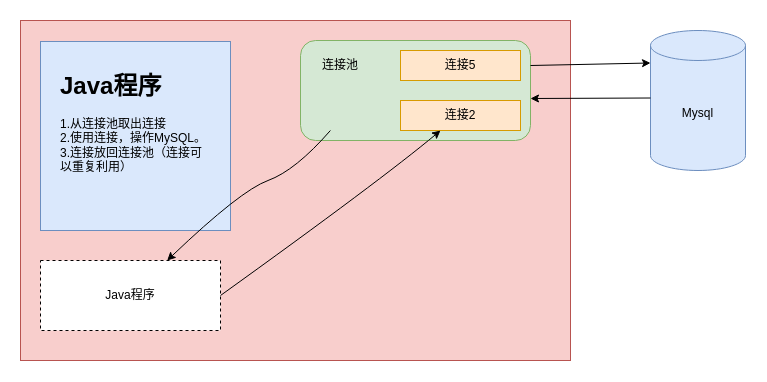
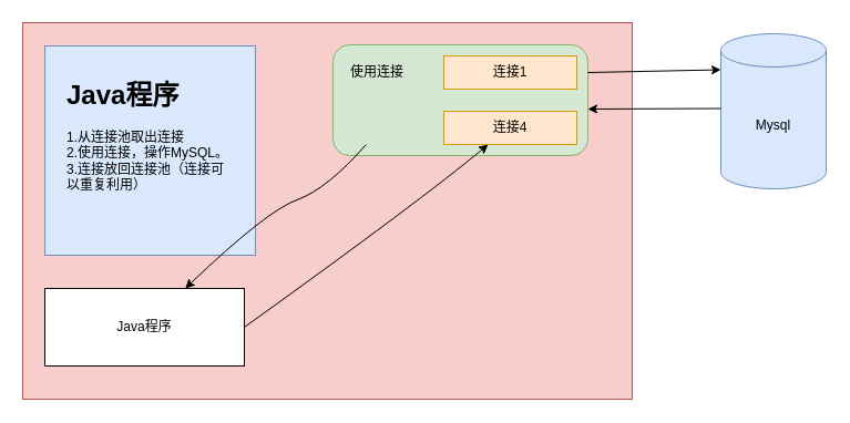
  <mxCell id="0" />
  <mxCell id="1" parent="0" />
  <mxCell id="2" value="Mysql" style="shape=cylinder3;whiteSpace=wrap;html=1;boundedLbl=1;backgroundOutline=1;size=15;fillColor=#dae8fc;strokeColor=#6c8ebf;" vertex="1" parent="1"><mxGeometry x="650" y="30" width="95" height="140" as="geometry" /></mxCell>
  <mxCell id="3" value="" style="rounded=0;whiteSpace=wrap;html=1;align=right;labelPosition=left;verticalLabelPosition=top;verticalAlign=bottom;fillColor=#f8cecc;strokeColor=#b85450;" vertex="1" parent="1"><mxGeometry x="20" y="20" width="550" height="340" as="geometry" /></mxCell>
  <mxCell id="4" value="&lt;h1&gt;Java程序&lt;/h1&gt;&lt;div&gt;1.从连接池取出连接&lt;/div&gt;&lt;div&gt;2.使用连接，操作MySQL。&lt;/div&gt;&lt;div&gt;3.连接放回连接池（连接可以重复利用）&lt;/div&gt;" style="text;html=1;strokeColor=#6c8ebf;fillColor=#dae8fc;spacing=20;spacingTop=-10;whiteSpace=wrap;overflow=hidden;rounded=0;spacingBottom=10;" vertex="1" parent="1"><mxGeometry x="40" y="41" width="190" height="189" as="geometry" /></mxCell>
  <mxCell id="5" value="" style="rounded=1;whiteSpace=wrap;html=1;fillColor=#d5e8d4;strokeColor=#82b366;" vertex="1" parent="1"><mxGeometry x="300" y="40" width="230" height="100" as="geometry" /></mxCell>
- <mxCell id="6" value="连接池" style="text;html=1;strokeColor=none;fillColor=none;align=center;verticalAlign=middle;whiteSpace=wrap;rounded=0;" vertex="1" parent="1"><mxGeometry x="310" y="50" width="60" height="30" as="geometry" /></mxCell>
- <mxCell id="7" value="连接5" style="rounded=0;whiteSpace=wrap;html=1;fillColor=#ffe6cc;strokeColor=#d79b00;" vertex="1" parent="1"><mxGeometry x="400" y="50" width="120" height="30" as="geometry" /></mxCell>
- <mxCell id="8" value="连接2" style="rounded=0;whiteSpace=wrap;html=1;fillColor=#ffe6cc;strokeColor=#d79b00;" vertex="1" parent="1"><mxGeometry x="400" y="100" width="120" height="30" as="geometry" /></mxCell>
- <mxCell id="9" value="Java程序&lt;br&gt;" style="rounded=0;whiteSpace=wrap;html=1;labelBackgroundColor=#FFFFFF;dashed=1;" vertex="1" parent="1"><mxGeometry x="40" y="260" width="180" height="70" as="geometry" /></mxCell>
+ <mxCell id="6" value="使用连接" style="text;html=1;strokeColor=none;fillColor=none;align=center;verticalAlign=middle;whiteSpace=wrap;rounded=0;" vertex="1" parent="1"><mxGeometry x="310" y="50" width="60" height="30" as="geometry" /></mxCell>
+ <mxCell id="7" value="连接1" style="rounded=0;whiteSpace=wrap;html=1;fillColor=#ffe6cc;strokeColor=#d79b00;" vertex="1" parent="1"><mxGeometry x="400" y="50" width="120" height="30" as="geometry" /></mxCell>
+ <mxCell id="8" value="连接4" style="rounded=0;whiteSpace=wrap;html=1;fillColor=#ffe6cc;strokeColor=#d79b00;" vertex="1" parent="1"><mxGeometry x="400" y="100" width="120" height="30" as="geometry" /></mxCell>
+ <mxCell id="9" value="Java程序&lt;br&gt;" style="rounded=0;whiteSpace=wrap;html=1;labelBackgroundColor=#FFFFFF;" vertex="1" parent="1"><mxGeometry x="40" y="260" width="180" height="70" as="geometry" /></mxCell>
  <mxCell id="10" value="" style="curved=1;endArrow=classic;html=1;rounded=0;exitX=1;exitY=0.5;exitDx=0;exitDy=0;" edge="1" parent="1" source="9"><mxGeometry width="50" height="50" relative="1" as="geometry"><mxPoint x="250" y="280" as="sourcePoint" /><mxPoint x="440" y="130" as="targetPoint" /><Array as="points"><mxPoint x="380" y="180" /></Array></mxGeometry></mxCell>
  <mxCell id="11" value="" style="curved=1;endArrow=classic;html=1;rounded=0;exitX=0.13;exitY=0.9;exitDx=0;exitDy=0;exitPerimeter=0;" edge="1" parent="1" source="5" target="9"><mxGeometry width="50" height="50" relative="1" as="geometry"><mxPoint x="390" y="90" as="sourcePoint" /><mxPoint x="440" y="40" as="targetPoint" /><Array as="points"><mxPoint x="295" y="170" /><mxPoint x="240" y="190" /></Array></mxGeometry></mxCell>
  <mxCell id="12" value="" style="endArrow=classic;html=1;rounded=0;entryX=0;entryY=0;entryDx=0;entryDy=32.5;entryPerimeter=0;exitX=1;exitY=0.25;exitDx=0;exitDy=0;" edge="1" parent="1" source="5" target="2"><mxGeometry width="50" height="50" relative="1" as="geometry"><mxPoint x="510" y="60" as="sourcePoint" /><mxPoint x="440" y="130" as="targetPoint" /></mxGeometry></mxCell>
  <mxCell id="13" value="" style="endArrow=classic;html=1;rounded=0;exitX=0;exitY=0;exitDx=0;exitDy=67.5;exitPerimeter=0;" edge="1" parent="1" source="2"><mxGeometry width="50" height="50" relative="1" as="geometry"><mxPoint x="390" y="180" as="sourcePoint" /><mxPoint x="530" y="98" as="targetPoint" /></mxGeometry></mxCell>
